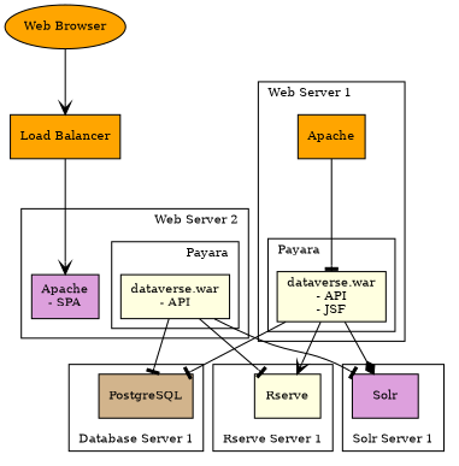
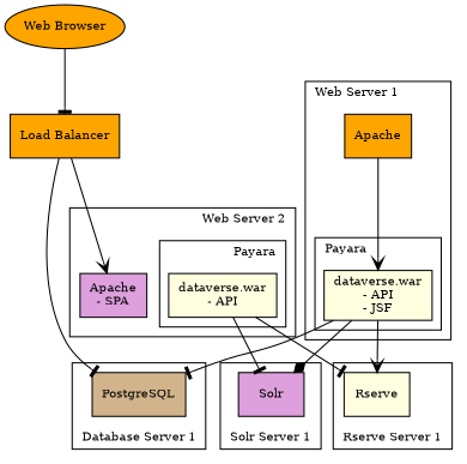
  digraph {
    compound=true
    fontsize=10
    node [fillcolor=lightyellow fontsize=10 shape=box style=filled]
    edge [arrowhead=tee]
    n1 [label="dataverse.war\n- API"]
    n2 [fillcolor=plum label="Apache\n- SPA"]
    n3 [label="dataverse.war\n- API\n- JSF"]
    n4 [fillcolor=orange label=Apache]
    n5 [fillcolor=tan label=PostgreSQL]
    n6 [fillcolor=plum label=Solr]
    n7 [label=Rserve]
    n8 [fillcolor=orange label="Web Browser" shape=""]
    n9 [fillcolor=orange label="Load Balancer"]
    subgraph cluster_1 {
      label="Web Server 2"
      labeljust=r
      n2
      subgraph cluster_2 {
        label=Payara
        labeljust=r
        n1
      }
    }
    subgraph cluster_3 {
      label="Web Server 1"
      labeljust=l
      n4
      subgraph cluster_4 {
        label=Payara
        labeljust=l
        n3
      }
    }
    subgraph cluster_5 {
      label="Database Server 1"
      labelloc=b
      n5
    }
    subgraph cluster_6 {
      label="Solr Server 1"
      labelloc=b
      n6
    }
    subgraph cluster_7 {
      label="Rserve Server 1"
      labelloc=b
      n7
    }
-   n1 -> n5
+   n9 -> n5
    n1 -> n6
    n1 -> n7
    n3 -> n5
    n3 -> n6 [arrowhead=diamond]
    n3 -> n7 [arrowhead=vee]
-   n4 -> n3
-   n8 -> n9 [arrowhead=vee]
+   n4 -> n3 [arrowhead=vee]
+   n8 -> n9
    n9 -> n2 [arrowhead=vee label=" "]
  }
